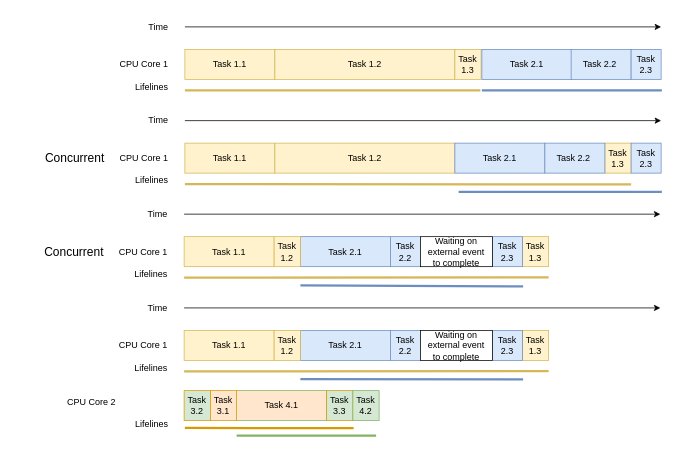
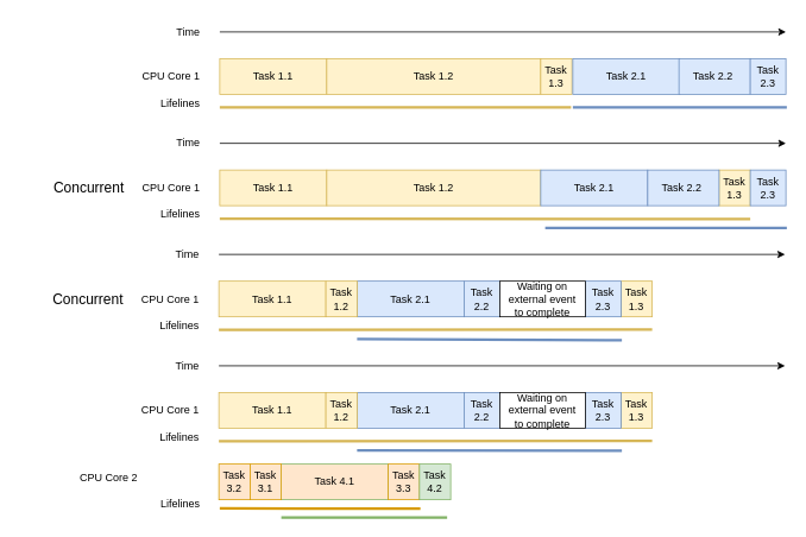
  <mxCell id="0" />
  <mxCell id="1" parent="0" />
  <mxCell id="2" value="CPU Core 1" style="text;html=1;align=right;verticalAlign=middle;whiteSpace=wrap;rounded=0;" vertex="1" parent="1"><mxGeometry x="156" y="70" width="70" height="30" as="geometry" /></mxCell>
  <mxCell id="3" value="Lifelines" style="text;html=1;align=right;verticalAlign=middle;whiteSpace=wrap;rounded=0;" vertex="1" parent="1"><mxGeometry x="166" y="100" width="60" height="30" as="geometry" /></mxCell>
  <mxCell id="4" value="Time" style="text;html=1;align=right;verticalAlign=middle;whiteSpace=wrap;rounded=0;rotation=0;" vertex="1" parent="1"><mxGeometry x="166" y="20" width="60" height="30" as="geometry" /></mxCell>
  <mxCell id="5" value="" style="endArrow=classic;html=1;rounded=0;" edge="1" parent="1"><mxGeometry width="50" height="50" relative="1" as="geometry"><mxPoint x="246" y="35" as="sourcePoint" /><mxPoint x="881" y="35" as="targetPoint" /></mxGeometry></mxCell>
  <mxCell id="6" value="Task 1.1" style="rounded=0;whiteSpace=wrap;html=1;fillColor=#fff2cc;strokeColor=#d6b656;rotation=0;" vertex="1" parent="1"><mxGeometry x="246" y="65" width="120" height="40" as="geometry" /></mxCell>
  <mxCell id="7" value="Task 1.2" style="rounded=0;whiteSpace=wrap;html=1;fillColor=#fff2cc;strokeColor=#d6b656;rotation=0;" vertex="1" parent="1"><mxGeometry x="366" y="65" width="240" height="40" as="geometry" /></mxCell>
  <mxCell id="8" value="Task 1.3" style="rounded=0;whiteSpace=wrap;html=1;fillColor=#fff2cc;strokeColor=#d6b656;rotation=0;" vertex="1" parent="1"><mxGeometry x="606" y="65" width="35" height="40" as="geometry" /></mxCell>
  <mxCell id="9" value="Task 2.1" style="rounded=0;whiteSpace=wrap;html=1;fillColor=#dae8fc;strokeColor=#6c8ebf;rotation=0;" vertex="1" parent="1"><mxGeometry x="642" y="65" width="120" height="40" as="geometry" /></mxCell>
  <mxCell id="10" value="Task 2.2&amp;nbsp;" style="rounded=0;whiteSpace=wrap;html=1;fillColor=#dae8fc;strokeColor=#6c8ebf;rotation=0;" vertex="1" parent="1"><mxGeometry x="761" y="65" width="80" height="40" as="geometry" /></mxCell>
  <mxCell id="11" value="Task 2.3" style="rounded=0;whiteSpace=wrap;html=1;fillColor=#dae8fc;strokeColor=#6c8ebf;" vertex="1" parent="1"><mxGeometry x="841" y="65" width="40" height="40" as="geometry" /></mxCell>
  <mxCell id="12" value="" style="endArrow=none;html=1;rounded=0;strokeWidth=3;fillColor=#fff2cc;strokeColor=#d6b656;" edge="1" parent="1"><mxGeometry width="50" height="50" relative="1" as="geometry"><mxPoint x="640" y="119.72" as="sourcePoint" /><mxPoint x="246" y="119.72" as="targetPoint" /></mxGeometry></mxCell>
  <mxCell id="13" value="" style="endArrow=none;html=1;rounded=0;strokeWidth=3;fillColor=#dae8fc;strokeColor=#6c8ebf;" edge="1" parent="1"><mxGeometry width="50" height="50" relative="1" as="geometry"><mxPoint x="882" y="119.72" as="sourcePoint" /><mxPoint x="642" y="119.72" as="targetPoint" /></mxGeometry></mxCell>
  <mxCell id="14" value="CPU Core 1" style="text;html=1;align=right;verticalAlign=middle;whiteSpace=wrap;rounded=0;" vertex="1" parent="1"><mxGeometry x="156" y="195" width="70" height="30" as="geometry" /></mxCell>
  <mxCell id="15" value="Concurrent" style="text;html=1;align=right;verticalAlign=middle;whiteSpace=wrap;rounded=0;fontSize=16;" vertex="1" parent="1"><mxGeometry x="21" y="195" width="120" height="30" as="geometry" /></mxCell>
  <mxCell id="16" value="Lifelines" style="text;html=1;align=right;verticalAlign=middle;whiteSpace=wrap;rounded=0;" vertex="1" parent="1"><mxGeometry x="166" y="225" width="60" height="30" as="geometry" /></mxCell>
  <mxCell id="17" value="Time" style="text;html=1;align=right;verticalAlign=middle;whiteSpace=wrap;rounded=0;rotation=0;" vertex="1" parent="1"><mxGeometry x="166" y="145" width="60" height="30" as="geometry" /></mxCell>
  <mxCell id="18" value="" style="endArrow=classic;html=1;rounded=0;" edge="1" parent="1"><mxGeometry width="50" height="50" relative="1" as="geometry"><mxPoint x="246" y="160" as="sourcePoint" /><mxPoint x="881" y="160" as="targetPoint" /></mxGeometry></mxCell>
  <mxCell id="19" value="Task 1.1" style="rounded=0;whiteSpace=wrap;html=1;fillColor=#fff2cc;strokeColor=#d6b656;rotation=0;" vertex="1" parent="1"><mxGeometry x="246" y="190" width="120" height="40" as="geometry" /></mxCell>
  <mxCell id="20" value="Task 1.2" style="rounded=0;whiteSpace=wrap;html=1;fillColor=#fff2cc;strokeColor=#d6b656;rotation=0;" vertex="1" parent="1"><mxGeometry x="366" y="190" width="240" height="40" as="geometry" /></mxCell>
  <mxCell id="21" value="Task 1.3" style="rounded=0;whiteSpace=wrap;html=1;fillColor=#fff2cc;strokeColor=#d6b656;rotation=0;" vertex="1" parent="1"><mxGeometry x="806" y="190" width="35" height="40" as="geometry" /></mxCell>
  <mxCell id="22" value="Task 2.1" style="rounded=0;whiteSpace=wrap;html=1;fillColor=#dae8fc;strokeColor=#6c8ebf;rotation=0;" vertex="1" parent="1"><mxGeometry x="606" y="190" width="120" height="40" as="geometry" /></mxCell>
  <mxCell id="23" value="Task 2.2&amp;nbsp;" style="rounded=0;whiteSpace=wrap;html=1;fillColor=#dae8fc;strokeColor=#6c8ebf;rotation=0;" vertex="1" parent="1"><mxGeometry x="726" y="190" width="80" height="40" as="geometry" /></mxCell>
  <mxCell id="24" value="Task 2.3" style="rounded=0;whiteSpace=wrap;html=1;fillColor=#dae8fc;strokeColor=#6c8ebf;" vertex="1" parent="1"><mxGeometry x="841" y="190" width="40" height="40" as="geometry" /></mxCell>
  <mxCell id="25" value="" style="endArrow=none;html=1;rounded=0;strokeWidth=3;fillColor=#fff2cc;strokeColor=#d6b656;" edge="1" parent="1"><mxGeometry width="50" height="50" relative="1" as="geometry"><mxPoint x="841" y="245" as="sourcePoint" /><mxPoint x="246" y="244.72" as="targetPoint" /></mxGeometry></mxCell>
  <mxCell id="26" value="" style="endArrow=none;html=1;rounded=0;strokeWidth=3;fillColor=#dae8fc;strokeColor=#6c8ebf;" edge="1" parent="1"><mxGeometry width="50" height="50" relative="1" as="geometry"><mxPoint x="882" y="255" as="sourcePoint" /><mxPoint x="611" y="255" as="targetPoint" /></mxGeometry></mxCell>
  <mxCell id="27" value="CPU Core 1" style="text;html=1;align=right;verticalAlign=middle;whiteSpace=wrap;rounded=0;" vertex="1" parent="1"><mxGeometry x="155" y="319.72" width="70" height="30" as="geometry" /></mxCell>
  <mxCell id="28" value="Concurrent" style="text;html=1;align=right;verticalAlign=middle;whiteSpace=wrap;rounded=0;fontSize=16;" vertex="1" parent="1"><mxGeometry x="20" y="319.72" width="120" height="30" as="geometry" /></mxCell>
  <mxCell id="29" value="Lifelines" style="text;html=1;align=right;verticalAlign=middle;whiteSpace=wrap;rounded=0;" vertex="1" parent="1"><mxGeometry x="165" y="349.72" width="60" height="30" as="geometry" /></mxCell>
  <mxCell id="30" value="Time" style="text;html=1;align=right;verticalAlign=middle;whiteSpace=wrap;rounded=0;rotation=0;" vertex="1" parent="1"><mxGeometry x="165" y="269.72" width="60" height="30" as="geometry" /></mxCell>
  <mxCell id="31" value="" style="endArrow=classic;html=1;rounded=0;" edge="1" parent="1"><mxGeometry width="50" height="50" relative="1" as="geometry"><mxPoint x="245" y="284.72" as="sourcePoint" /><mxPoint x="880" y="284.72" as="targetPoint" /></mxGeometry></mxCell>
  <mxCell id="32" value="Task 1.1" style="rounded=0;whiteSpace=wrap;html=1;fillColor=#fff2cc;strokeColor=#d6b656;rotation=0;" vertex="1" parent="1"><mxGeometry x="245" y="314.72" width="120" height="40" as="geometry" /></mxCell>
  <mxCell id="33" value="Task 1.3" style="rounded=0;whiteSpace=wrap;html=1;fillColor=#fff2cc;strokeColor=#d6b656;rotation=0;" vertex="1" parent="1"><mxGeometry x="696" y="314.72" width="35" height="40" as="geometry" /></mxCell>
  <mxCell id="34" value="Task 2.1" style="rounded=0;whiteSpace=wrap;html=1;fillColor=#dae8fc;strokeColor=#6c8ebf;rotation=0;" vertex="1" parent="1"><mxGeometry x="400" y="314.72" width="120" height="40" as="geometry" /></mxCell>
  <mxCell id="35" value="Task 2.3" style="rounded=0;whiteSpace=wrap;html=1;fillColor=#dae8fc;strokeColor=#6c8ebf;" vertex="1" parent="1"><mxGeometry x="656" y="314.72" width="40" height="40" as="geometry" /></mxCell>
  <mxCell id="36" value="" style="endArrow=none;html=1;rounded=0;strokeWidth=3;fillColor=#fff2cc;strokeColor=#d6b656;" edge="1" parent="1"><mxGeometry width="50" height="50" relative="1" as="geometry"><mxPoint x="731" y="369" as="sourcePoint" /><mxPoint x="245" y="369.44" as="targetPoint" /></mxGeometry></mxCell>
  <mxCell id="37" value="" style="endArrow=none;html=1;rounded=0;strokeWidth=3;fillColor=#dae8fc;strokeColor=#6c8ebf;" edge="1" parent="1"><mxGeometry width="50" height="50" relative="1" as="geometry"><mxPoint x="697" y="381" as="sourcePoint" /><mxPoint x="400" y="379.72" as="targetPoint" /></mxGeometry></mxCell>
  <mxCell id="38" value="Task 1.2" style="rounded=0;whiteSpace=wrap;html=1;fillColor=#fff2cc;strokeColor=#d6b656;rotation=0;" vertex="1" parent="1"><mxGeometry x="365" y="314.72" width="35" height="40" as="geometry" /></mxCell>
  <mxCell id="39" value="Task 2.2" style="rounded=0;whiteSpace=wrap;html=1;fillColor=#dae8fc;strokeColor=#6c8ebf;" vertex="1" parent="1"><mxGeometry x="520" y="314.72" width="40" height="40" as="geometry" /></mxCell>
  <mxCell id="40" value="&lt;div&gt;Waiting on external event&lt;/div&gt;&lt;div&gt;to complete&lt;/div&gt;" style="rounded=0;whiteSpace=wrap;html=1;rotation=0;" vertex="1" parent="1"><mxGeometry x="560" y="314.72" width="96" height="40" as="geometry" /></mxCell>
  <mxCell id="41" value="CPU Core 1" style="text;html=1;align=right;verticalAlign=middle;whiteSpace=wrap;rounded=0;" vertex="1" parent="1"><mxGeometry x="155" y="444.72" width="70" height="30" as="geometry" /></mxCell>
  <mxCell id="42" value="Lifelines" style="text;html=1;align=right;verticalAlign=middle;whiteSpace=wrap;rounded=0;" vertex="1" parent="1"><mxGeometry x="165" y="474.72" width="60" height="30" as="geometry" /></mxCell>
  <mxCell id="43" value="Time" style="text;html=1;align=right;verticalAlign=middle;whiteSpace=wrap;rounded=0;rotation=0;" vertex="1" parent="1"><mxGeometry x="165" y="394.72" width="60" height="30" as="geometry" /></mxCell>
  <mxCell id="44" value="" style="endArrow=classic;html=1;rounded=0;" edge="1" parent="1"><mxGeometry width="50" height="50" relative="1" as="geometry"><mxPoint x="245" y="409.72" as="sourcePoint" /><mxPoint x="880" y="409.72" as="targetPoint" /></mxGeometry></mxCell>
  <mxCell id="45" value="Task 1.1" style="rounded=0;whiteSpace=wrap;html=1;fillColor=#fff2cc;strokeColor=#d6b656;rotation=0;" vertex="1" parent="1"><mxGeometry x="245" y="439.72" width="120" height="40" as="geometry" /></mxCell>
  <mxCell id="46" value="Task 1.3" style="rounded=0;whiteSpace=wrap;html=1;fillColor=#fff2cc;strokeColor=#d6b656;rotation=0;" vertex="1" parent="1"><mxGeometry x="696" y="439.72" width="35" height="40" as="geometry" /></mxCell>
  <mxCell id="47" value="Task 2.1" style="rounded=0;whiteSpace=wrap;html=1;fillColor=#dae8fc;strokeColor=#6c8ebf;rotation=0;" vertex="1" parent="1"><mxGeometry x="400" y="439.72" width="120" height="40" as="geometry" /></mxCell>
  <mxCell id="48" value="Task 2.3" style="rounded=0;whiteSpace=wrap;html=1;fillColor=#dae8fc;strokeColor=#6c8ebf;" vertex="1" parent="1"><mxGeometry x="656" y="439.72" width="40" height="40" as="geometry" /></mxCell>
  <mxCell id="49" value="" style="endArrow=none;html=1;rounded=0;strokeWidth=3;fillColor=#fff2cc;strokeColor=#d6b656;" edge="1" parent="1"><mxGeometry width="50" height="50" relative="1" as="geometry"><mxPoint x="731" y="494" as="sourcePoint" /><mxPoint x="245" y="494.44" as="targetPoint" /></mxGeometry></mxCell>
  <mxCell id="50" value="" style="endArrow=none;html=1;rounded=0;strokeWidth=3;fillColor=#dae8fc;strokeColor=#6c8ebf;" edge="1" parent="1"><mxGeometry width="50" height="50" relative="1" as="geometry"><mxPoint x="697" y="505" as="sourcePoint" /><mxPoint x="400" y="504.72" as="targetPoint" /></mxGeometry></mxCell>
  <mxCell id="51" value="Task 1.2" style="rounded=0;whiteSpace=wrap;html=1;fillColor=#fff2cc;strokeColor=#d6b656;rotation=0;" vertex="1" parent="1"><mxGeometry x="365" y="439.72" width="35" height="40" as="geometry" /></mxCell>
  <mxCell id="52" value="Task 2.2" style="rounded=0;whiteSpace=wrap;html=1;fillColor=#dae8fc;strokeColor=#6c8ebf;" vertex="1" parent="1"><mxGeometry x="520" y="439.72" width="40" height="40" as="geometry" /></mxCell>
  <mxCell id="53" value="&lt;div&gt;Waiting on external event&lt;/div&gt;&lt;div&gt;to complete&lt;/div&gt;" style="rounded=0;whiteSpace=wrap;html=1;rotation=0;" vertex="1" parent="1"><mxGeometry x="560" y="439.72" width="96" height="40" as="geometry" /></mxCell>
  <mxCell id="54" value="Task 4.1" style="rounded=0;whiteSpace=wrap;html=1;fillColor=#ffe6cc;strokeColor=#82b366;rotation=0;" vertex="1" parent="1"><mxGeometry x="315" y="520" width="120" height="40" as="geometry" /></mxCell>
- <mxCell id="55" value="Task 3.2" style="rounded=0;whiteSpace=wrap;html=1;fillColor=#d5e8d4;strokeColor=#d79b00;rotation=0;" vertex="1" parent="1"><mxGeometry x="245" y="520" width="35" height="40" as="geometry" /></mxCell>
+ <mxCell id="55" value="Task 3.2" style="rounded=0;whiteSpace=wrap;html=1;fillColor=#ffe6cc;strokeColor=#d79b00;rotation=0;" vertex="1" parent="1"><mxGeometry x="245" y="520" width="35" height="40" as="geometry" /></mxCell>
  <mxCell id="56" value="Task 3.1" style="rounded=0;whiteSpace=wrap;html=1;fillColor=#ffe6cc;strokeColor=#d79b00;rotation=0;" vertex="1" parent="1"><mxGeometry x="280" y="520" width="35" height="40" as="geometry" /></mxCell>
- <mxCell id="57" value="Task 3.3" style="rounded=0;whiteSpace=wrap;html=1;fillColor=#d5e8d4;strokeColor=#d79b00;rotation=0;" vertex="1" parent="1"><mxGeometry x="435" y="520" width="35" height="40" as="geometry" /></mxCell>
+ <mxCell id="57" value="Task 3.3" style="rounded=0;whiteSpace=wrap;html=1;fillColor=#ffe6cc;strokeColor=#d79b00;rotation=0;" vertex="1" parent="1"><mxGeometry x="435" y="520" width="35" height="40" as="geometry" /></mxCell>
  <mxCell id="58" value="Task 4.2" style="rounded=0;whiteSpace=wrap;html=1;fillColor=#d5e8d4;strokeColor=#82b366;rotation=0;" vertex="1" parent="1"><mxGeometry x="470" y="520" width="35" height="40" as="geometry" /></mxCell>
  <mxCell id="59" value="CPU Core 2" style="text;html=1;align=right;verticalAlign=middle;whiteSpace=wrap;rounded=0;" vertex="1" parent="1"><mxGeometry x="86" y="520" width="70" height="30" as="geometry" /></mxCell>
  <mxCell id="60" value="Lifelines" style="text;html=1;align=right;verticalAlign=middle;whiteSpace=wrap;rounded=0;" vertex="1" parent="1"><mxGeometry x="166" y="550" width="60" height="30" as="geometry" /></mxCell>
  <mxCell id="61" value="" style="endArrow=none;html=1;rounded=0;strokeWidth=3;fillColor=#ffe6cc;strokeColor=#d79b00;" edge="1" parent="1"><mxGeometry width="50" height="50" relative="1" as="geometry"><mxPoint x="471" y="570" as="sourcePoint" /><mxPoint x="246" y="569.72" as="targetPoint" /></mxGeometry></mxCell>
  <mxCell id="62" value="" style="endArrow=none;html=1;rounded=0;strokeWidth=3;fillColor=#d5e8d4;strokeColor=#82b366;" edge="1" parent="1"><mxGeometry width="50" height="50" relative="1" as="geometry"><mxPoint x="501" y="580" as="sourcePoint" /><mxPoint x="315" y="580" as="targetPoint" /></mxGeometry></mxCell>
